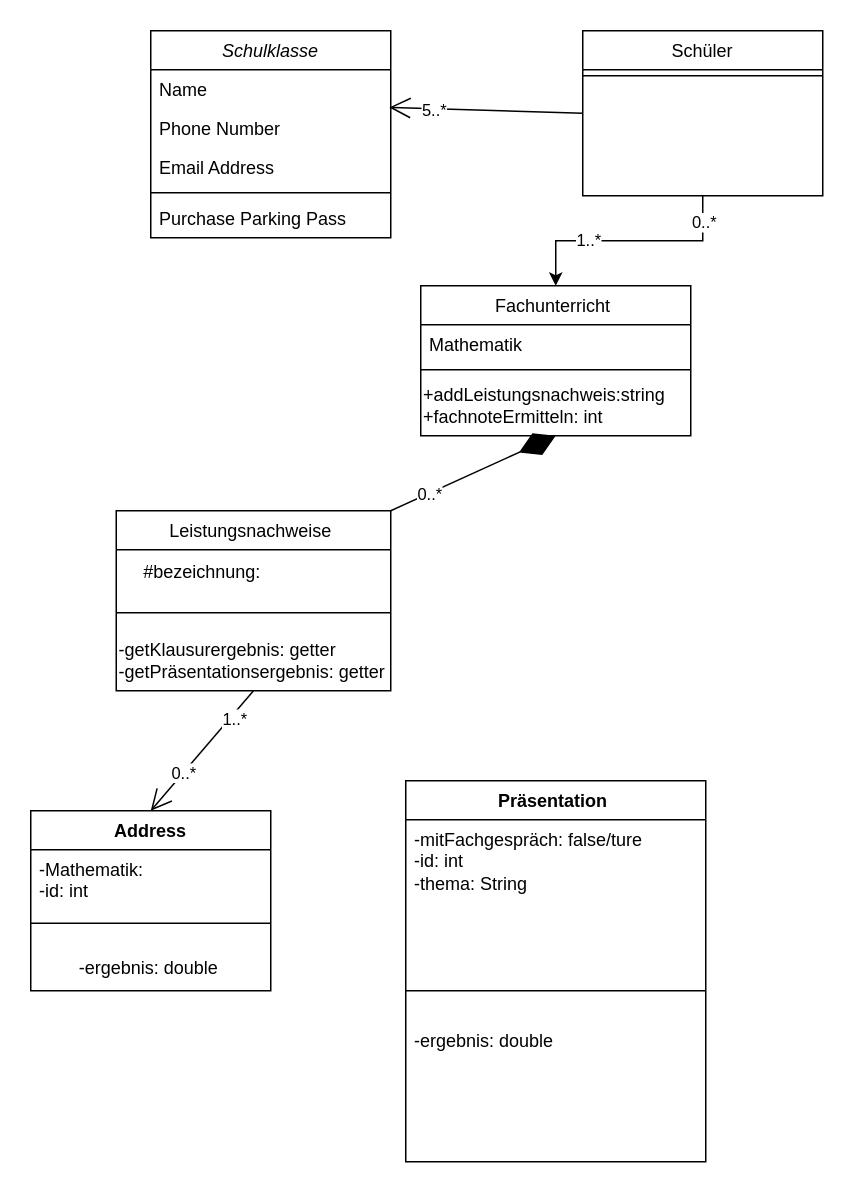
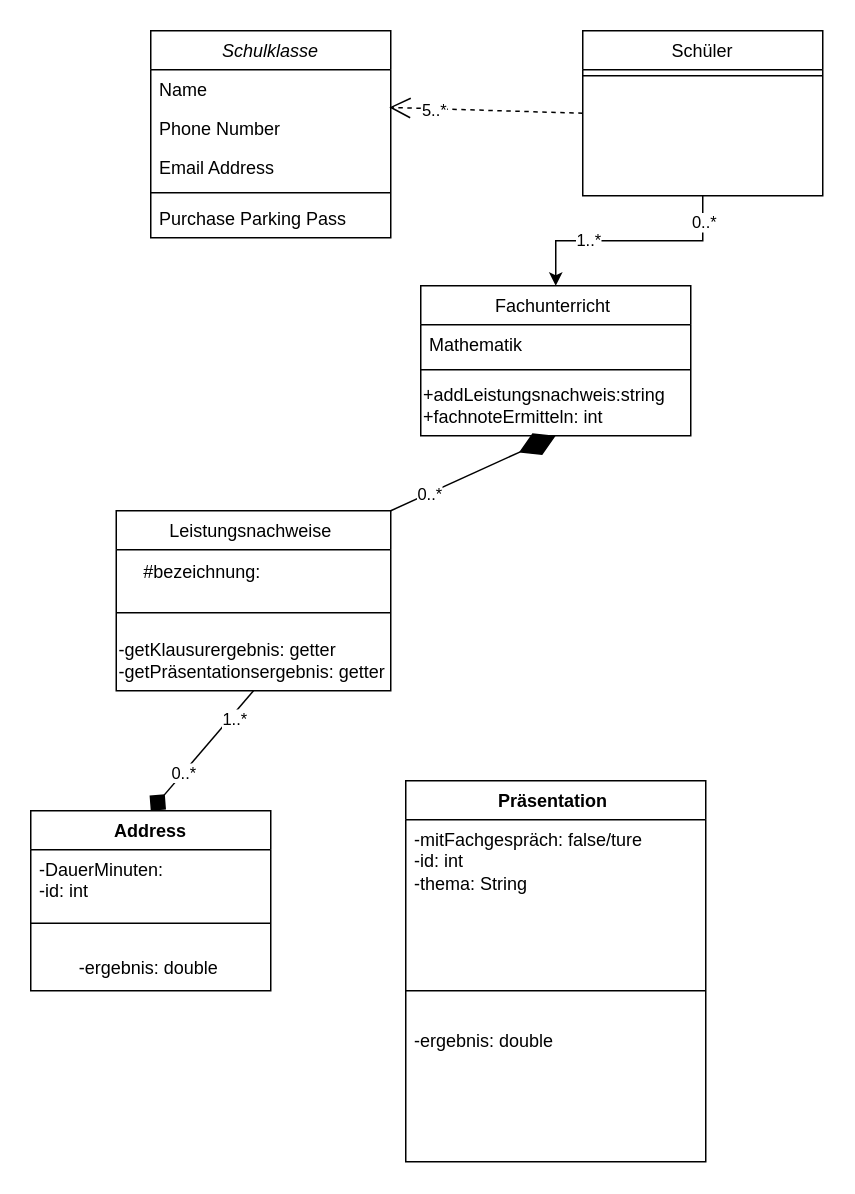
  <mxCell id="0" />
  <mxCell id="1" parent="0" />
  <mxCell id="2" value="Schulklasse" style="swimlane;fontStyle=2;align=center;verticalAlign=top;childLayout=stackLayout;horizontal=1;startSize=26;horizontalStack=0;resizeParent=1;resizeLast=0;collapsible=1;marginBottom=0;rounded=0;shadow=0;strokeWidth=1;" parent="1" vertex="1"><mxGeometry x="100" y="20" width="160" height="138" as="geometry"><mxRectangle x="230" y="140" width="160" height="26" as="alternateBounds" /></mxGeometry></mxCell>
  <mxCell id="3" value="Name" style="text;align=left;verticalAlign=top;spacingLeft=4;spacingRight=4;overflow=hidden;rotatable=0;points=[[0,0.5],[1,0.5]];portConstraint=eastwest;" parent="2" vertex="1"><mxGeometry y="26" width="160" height="26" as="geometry" /></mxCell>
  <mxCell id="4" value="Phone Number" style="text;align=left;verticalAlign=top;spacingLeft=4;spacingRight=4;overflow=hidden;rotatable=0;points=[[0,0.5],[1,0.5]];portConstraint=eastwest;rounded=0;shadow=0;html=0;" parent="2" vertex="1"><mxGeometry y="52" width="160" height="26" as="geometry" /></mxCell>
  <mxCell id="5" value="Email Address" style="text;align=left;verticalAlign=top;spacingLeft=4;spacingRight=4;overflow=hidden;rotatable=0;points=[[0,0.5],[1,0.5]];portConstraint=eastwest;rounded=0;shadow=0;html=0;" parent="2" vertex="1"><mxGeometry y="78" width="160" height="26" as="geometry" /></mxCell>
  <mxCell id="6" value="" style="line;html=1;strokeWidth=1;align=left;verticalAlign=middle;spacingTop=-1;spacingLeft=3;spacingRight=3;rotatable=0;labelPosition=right;points=[];portConstraint=eastwest;" parent="2" vertex="1"><mxGeometry y="104" width="160" height="8" as="geometry" /></mxCell>
  <mxCell id="7" value="Purchase Parking Pass" style="text;align=left;verticalAlign=top;spacingLeft=4;spacingRight=4;overflow=hidden;rotatable=0;points=[[0,0.5],[1,0.5]];portConstraint=eastwest;" parent="2" vertex="1"><mxGeometry y="112" width="160" height="26" as="geometry" /></mxCell>
  <mxCell id="8" value="Fachunterricht " style="swimlane;fontStyle=0;align=center;verticalAlign=top;childLayout=stackLayout;horizontal=1;startSize=26;horizontalStack=0;resizeParent=1;resizeLast=0;collapsible=1;marginBottom=0;rounded=0;shadow=0;strokeWidth=1;" parent="1" vertex="1"><mxGeometry x="280" y="190" width="180" height="100" as="geometry"><mxRectangle x="340" y="380" width="170" height="26" as="alternateBounds" /></mxGeometry></mxCell>
  <mxCell id="9" value="Mathematik " style="text;align=left;verticalAlign=top;spacingLeft=4;spacingRight=4;overflow=hidden;rotatable=0;points=[[0,0.5],[1,0.5]];portConstraint=eastwest;" parent="8" vertex="1"><mxGeometry y="26" width="180" height="26" as="geometry" /></mxCell>
  <mxCell id="10" value="" style="line;html=1;strokeWidth=1;align=left;verticalAlign=middle;spacingTop=-1;spacingLeft=3;spacingRight=3;rotatable=0;labelPosition=right;points=[];portConstraint=eastwest;" parent="8" vertex="1"><mxGeometry y="52" width="180" height="8" as="geometry" /></mxCell>
  <mxCell id="11" value="+addLeistungsnachweis:string&lt;br&gt;+fachnoteErmitteln: int" style="text;html=1;align=left;verticalAlign=middle;resizable=0;points=[];autosize=1;strokeColor=none;fillColor=none;" vertex="1" parent="8"><mxGeometry y="60" width="180" height="40" as="geometry" /></mxCell>
  <mxCell id="12" style="edgeStyle=orthogonalEdgeStyle;rounded=0;orthogonalLoop=1;jettySize=auto;html=1;entryX=0.5;entryY=0;entryDx=0;entryDy=0;" edge="1" parent="1" source="15" target="8"><mxGeometry relative="1" as="geometry" /></mxCell>
  <mxCell id="13" value="1..*" style="edgeLabel;html=1;align=center;verticalAlign=middle;resizable=0;points=[];" vertex="1" connectable="0" parent="12"><mxGeometry x="0.36" y="-1" relative="1" as="geometry"><mxPoint as="offset" /></mxGeometry></mxCell>
  <mxCell id="14" value="0..*" style="edgeLabel;html=1;align=center;verticalAlign=middle;resizable=0;points=[];" vertex="1" connectable="0" parent="12"><mxGeometry x="-0.781" relative="1" as="geometry"><mxPoint as="offset" /></mxGeometry></mxCell>
  <mxCell id="15" value="Schüler" style="swimlane;fontStyle=0;align=center;verticalAlign=top;childLayout=stackLayout;horizontal=1;startSize=26;horizontalStack=0;resizeParent=1;resizeLast=0;collapsible=1;marginBottom=0;rounded=0;shadow=0;strokeWidth=1;" parent="1" vertex="1"><mxGeometry x="388" y="20" width="160" height="110" as="geometry"><mxRectangle x="550" y="140" width="160" height="26" as="alternateBounds" /></mxGeometry></mxCell>
  <mxCell id="16" value="" style="line;html=1;strokeWidth=1;align=left;verticalAlign=middle;spacingTop=-1;spacingLeft=3;spacingRight=3;rotatable=0;labelPosition=right;points=[];portConstraint=eastwest;" parent="15" vertex="1"><mxGeometry y="26" width="160" height="8" as="geometry" /></mxCell>
  <mxCell id="17" value="Leistungsnachweise " style="swimlane;fontStyle=0;align=center;verticalAlign=top;childLayout=stackLayout;horizontal=1;startSize=26;horizontalStack=0;resizeParent=1;resizeLast=0;collapsible=1;marginBottom=0;rounded=0;shadow=0;strokeWidth=1;" vertex="1" parent="1"><mxGeometry x="77" y="340" width="183" height="120" as="geometry"><mxRectangle x="340" y="380" width="170" height="26" as="alternateBounds" /></mxGeometry></mxCell>
  <mxCell id="18" value="#bezeichnung:&amp;nbsp; &amp;nbsp; &amp;nbsp; &amp;nbsp; &amp;nbsp; &amp;nbsp; &amp;nbsp; &amp;nbsp; &amp;nbsp; &amp;nbsp; &amp;nbsp;" style="text;html=1;align=center;verticalAlign=middle;resizable=0;points=[];autosize=1;strokeColor=none;fillColor=none;" vertex="1" parent="17"><mxGeometry y="26" width="183" height="30" as="geometry" /></mxCell>
  <mxCell id="19" value="" style="line;html=1;strokeWidth=1;align=left;verticalAlign=middle;spacingTop=-1;spacingLeft=3;spacingRight=3;rotatable=0;labelPosition=right;points=[];portConstraint=eastwest;" vertex="1" parent="17"><mxGeometry y="56" width="183" height="24" as="geometry" /></mxCell>
  <mxCell id="20" value="-getKlausurergebnis: getter&lt;br&gt;-getPräsentationsergebnis: getter" style="text;html=1;align=left;verticalAlign=middle;resizable=0;points=[];autosize=1;strokeColor=none;fillColor=none;" vertex="1" parent="17"><mxGeometry y="80" width="183" height="40" as="geometry" /></mxCell>
  <mxCell id="21" value="" style="endArrow=diamondThin;endFill=1;endSize=24;html=1;rounded=0;entryX=0.5;entryY=1;entryDx=0;entryDy=0;exitX=1;exitY=0;exitDx=0;exitDy=0;" edge="1" parent="1" source="17" target="8"><mxGeometry width="160" relative="1" as="geometry"><mxPoint x="290" y="410" as="sourcePoint" /><mxPoint x="370" y="390" as="targetPoint" /></mxGeometry></mxCell>
  <mxCell id="22" value="0..*" style="edgeLabel;html=1;align=center;verticalAlign=middle;resizable=0;points=[];" vertex="1" connectable="0" parent="21"><mxGeometry x="-0.535" y="-1" relative="1" as="geometry"><mxPoint y="-1" as="offset" /></mxGeometry></mxCell>
  <mxCell id="23" value="Address" style="swimlane;fontStyle=1;align=center;verticalAlign=top;childLayout=stackLayout;horizontal=1;startSize=26;horizontalStack=0;resizeParent=1;resizeParentMax=0;resizeLast=0;collapsible=1;marginBottom=0;whiteSpace=wrap;html=1;" vertex="1" parent="1"><mxGeometry x="20" y="540" width="160" height="120" as="geometry" /></mxCell>
- <mxCell id="24" value="-Mathematik:&lt;br&gt;-id: int&amp;nbsp;" style="text;strokeColor=none;fillColor=none;align=left;verticalAlign=top;spacingLeft=4;spacingRight=4;overflow=hidden;rotatable=0;points=[[0,0.5],[1,0.5]];portConstraint=eastwest;whiteSpace=wrap;html=1;" vertex="1" parent="23"><mxGeometry y="26" width="160" height="34" as="geometry" /></mxCell>
+ <mxCell id="24" value="-DauerMinuten:&lt;br&gt;-id: int&amp;nbsp;" style="text;strokeColor=none;fillColor=none;align=left;verticalAlign=top;spacingLeft=4;spacingRight=4;overflow=hidden;rotatable=0;points=[[0,0.5],[1,0.5]];portConstraint=eastwest;whiteSpace=wrap;html=1;" vertex="1" parent="23"><mxGeometry y="26" width="160" height="34" as="geometry" /></mxCell>
  <mxCell id="25" value="" style="line;strokeWidth=1;fillColor=none;align=left;verticalAlign=middle;spacingTop=-1;spacingLeft=3;spacingRight=3;rotatable=0;labelPosition=right;points=[];portConstraint=eastwest;strokeColor=inherit;" vertex="1" parent="23"><mxGeometry y="60" width="160" height="30" as="geometry" /></mxCell>
  <mxCell id="26" value="-ergebnis: double&amp;nbsp;" style="text;html=1;align=center;verticalAlign=middle;resizable=0;points=[];autosize=1;strokeColor=none;fillColor=none;" vertex="1" parent="23"><mxGeometry y="90" width="160" height="30" as="geometry" /></mxCell>
  <mxCell id="27" value="Präsentation&amp;nbsp;" style="swimlane;fontStyle=1;align=center;verticalAlign=top;childLayout=stackLayout;horizontal=1;startSize=26;horizontalStack=0;resizeParent=1;resizeParentMax=0;resizeLast=0;collapsible=1;marginBottom=0;whiteSpace=wrap;html=1;fillStyle=hatch;" vertex="1" parent="1"><mxGeometry x="270" y="520" width="200" height="254" as="geometry" /></mxCell>
  <mxCell id="28" value="-mitFachgespräch: false/ture&lt;br&gt;-id: int&amp;nbsp;&lt;br&gt;-thema: String&amp;nbsp;" style="text;strokeColor=none;fillColor=none;align=left;verticalAlign=top;spacingLeft=4;spacingRight=4;overflow=hidden;rotatable=0;points=[[0,0.5],[1,0.5]];portConstraint=eastwest;whiteSpace=wrap;html=1;" vertex="1" parent="27"><mxGeometry y="26" width="200" height="94" as="geometry" /></mxCell>
  <mxCell id="29" value="" style="line;strokeWidth=1;fillColor=none;align=left;verticalAlign=middle;spacingTop=-1;spacingLeft=3;spacingRight=3;rotatable=0;labelPosition=right;points=[];portConstraint=eastwest;strokeColor=inherit;" vertex="1" parent="27"><mxGeometry y="120" width="200" height="40" as="geometry" /></mxCell>
  <mxCell id="30" value="-ergebnis: double&amp;nbsp;" style="text;strokeColor=none;fillColor=none;align=left;verticalAlign=top;spacingLeft=4;spacingRight=4;overflow=hidden;rotatable=0;points=[[0,0.5],[1,0.5]];portConstraint=eastwest;whiteSpace=wrap;html=1;" vertex="1" parent="27"><mxGeometry y="160" width="200" height="94" as="geometry" /></mxCell>
- <mxCell id="31" value="" style="endArrow=open;endFill=1;endSize=12;html=1;rounded=0;exitX=0;exitY=0.5;exitDx=0;exitDy=0;entryX=0.994;entryY=-0.035;entryDx=0;entryDy=0;entryPerimeter=0;" edge="1" parent="1" source="15" target="4"><mxGeometry width="160" relative="1" as="geometry"><mxPoint x="320" y="190" as="sourcePoint" /><mxPoint x="280" y="100" as="targetPoint" /></mxGeometry></mxCell>
+ <mxCell id="31" value="" style="endArrow=open;endFill=1;endSize=12;html=1;rounded=0;exitX=0;exitY=0.5;exitDx=0;exitDy=0;entryX=0.994;entryY=-0.035;entryDx=0;entryDy=0;entryPerimeter=0;dashed=1;" edge="1" parent="1" source="15" target="4"><mxGeometry width="160" relative="1" as="geometry"><mxPoint x="320" y="190" as="sourcePoint" /><mxPoint x="280" y="100" as="targetPoint" /></mxGeometry></mxCell>
  <mxCell id="32" value="5..*" style="edgeLabel;html=1;align=center;verticalAlign=middle;resizable=0;points=[];" vertex="1" connectable="0" parent="31"><mxGeometry x="0.548" y="1" relative="1" as="geometry"><mxPoint as="offset" /></mxGeometry></mxCell>
- <mxCell id="33" value="" style="endArrow=open;endFill=1;endSize=12;html=1;rounded=0;exitX=0.5;exitY=1;exitDx=0;exitDy=0;entryX=0.5;entryY=0;entryDx=0;entryDy=0;" edge="1" parent="1" source="17" target="23"><mxGeometry width="160" relative="1" as="geometry"><mxPoint x="200" y="515" as="sourcePoint" /><mxPoint x="200" y="580" as="targetPoint" /></mxGeometry></mxCell>
+ <mxCell id="33" value="" style="endArrow=diamond;endFill=1;endSize=12;html=1;rounded=0;exitX=0.5;exitY=1;exitDx=0;exitDy=0;entryX=0.5;entryY=0;entryDx=0;entryDy=0;" edge="1" parent="1" source="17" target="23"><mxGeometry width="160" relative="1" as="geometry"><mxPoint x="200" y="515" as="sourcePoint" /><mxPoint x="200" y="580" as="targetPoint" /></mxGeometry></mxCell>
  <mxCell id="34" value="0..*" style="edgeLabel;html=1;align=center;verticalAlign=middle;resizable=0;points=[];" vertex="1" connectable="0" parent="33"><mxGeometry x="0.359" relative="1" as="geometry"><mxPoint as="offset" /></mxGeometry></mxCell>
  <mxCell id="35" value="1..*" style="edgeLabel;html=1;align=center;verticalAlign=middle;resizable=0;points=[];" vertex="1" connectable="0" parent="33"><mxGeometry x="-0.562" y="2" relative="1" as="geometry"><mxPoint as="offset" /></mxGeometry></mxCell>
